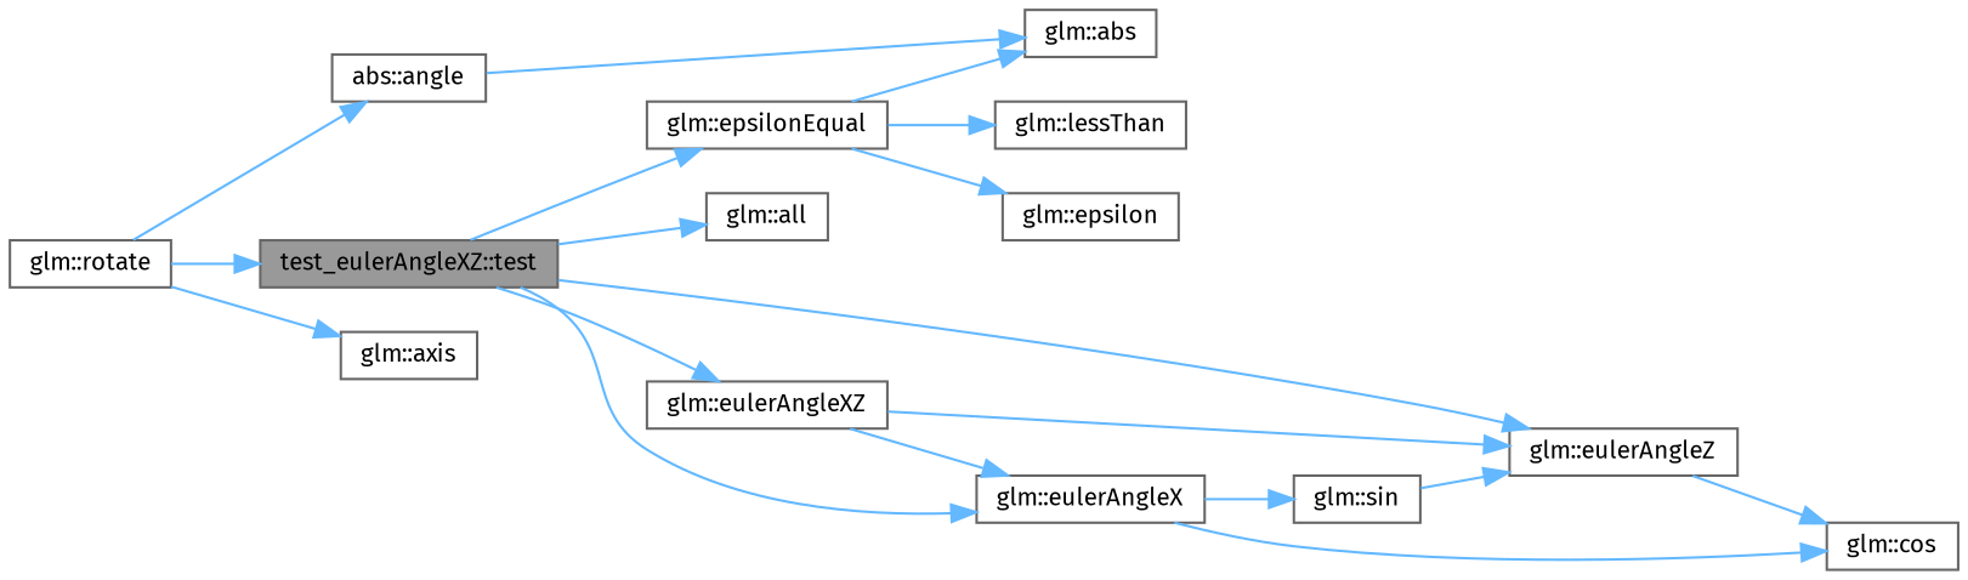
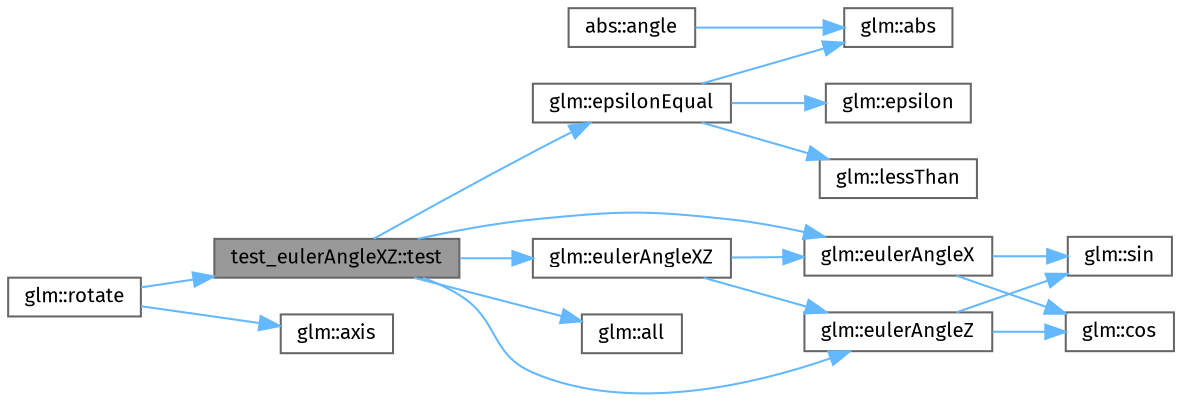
  digraph {
    fontname="Fira Sans"
    rankdir=LR
    node [color=grey40 fillcolor=white fontname="Fira Sans" fontsize=10 shape=box style=filled]
    edge [color=steelblue1 fontname="Fira Sans" fontsize=10 labelfontname=Helvetica labelfontsize=10 style=solid]
    n1 [color=gray40 fillcolor=grey60 fontcolor=black height=0.2 label="test_eulerAngleXZ::test" width=0.4]
    n2 [height=0.2 label="glm::all" width=0.4]
    n3 [height=0.2 label="glm::epsilonEqual" width=0.4]
    n4 [height=0.2 label="glm::eulerAngleX" width=0.4]
    n5 [height=0.2 label="glm::eulerAngleXZ" width=0.4]
    n6 [height=0.2 label="glm::eulerAngleZ" width=0.4]
    n7 [height=0.2 label="glm::abs" width=0.4]
    n8 [height=0.2 label="glm::epsilon" width=0.4]
    n9 [height=0.2 label="glm::lessThan" width=0.4]
    n10 [height=0.2 label="glm::cos" width=0.4]
    n11 [height=0.2 label="glm::sin" width=0.4]
    n12 [height=0.2 label="glm::rotate" width=0.4]
    n13 [height=0.2 label="abs::angle" width=0.4]
    n14 [height=0.2 label="glm::axis" width=0.4]
    n1 -> n2
    n1 -> n3
    n1 -> n4
    n1 -> n5
    n1 -> n6
    n3 -> n7
    n3 -> n8
    n3 -> n9
    n4 -> n10
    n4 -> n11
    n5 -> n4
    n5 -> n6
    n6 -> n10
-   n11 -> n6
+   n6 -> n11
    n12 -> n1
-   n12 -> n13
    n12 -> n14
    n13 -> n7
  }
